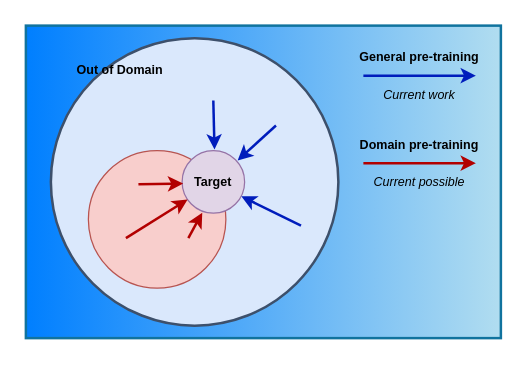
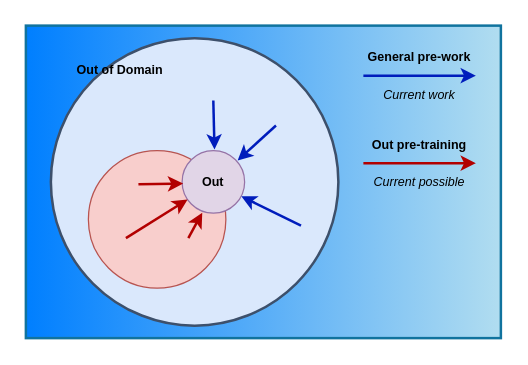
  <mxCell id="0" />
  <mxCell id="1" parent="0" />
  <mxCell id="2" value="" style="rounded=0;whiteSpace=wrap;html=1;fontSize=10;fillStyle=hatch;fillColor=#b1ddf0;strokeColor=#10739e;strokeWidth=2;gradientDirection=west;gradientColor=#007FFF;" vertex="1" parent="1"><mxGeometry x="20" y="20" width="380" height="250" as="geometry" /></mxCell>
  <mxCell id="3" value="" style="ellipse;whiteSpace=wrap;html=1;fillColor=#dae8fc;strokeColor=#3D506B;strokeWidth=2;" vertex="1" parent="1"><mxGeometry x="40" y="30" width="230" height="230" as="geometry" /></mxCell>
  <mxCell id="4" value="" style="ellipse;whiteSpace=wrap;html=1;aspect=fixed;fillColor=#f8cecc;strokeColor=#b85450;" vertex="1" parent="1"><mxGeometry x="70" y="120" width="110" height="110" as="geometry" /></mxCell>
  <mxCell id="5" value="" style="ellipse;whiteSpace=wrap;html=1;aspect=fixed;fillColor=#e1d5e7;strokeColor=#9673a6;" vertex="1" parent="1"><mxGeometry x="145" y="120" width="50" height="50" as="geometry" /></mxCell>
  <mxCell id="6" value="&lt;font style=&quot;font-size: 10px;&quot;&gt;Out of Domain&lt;/font&gt;" style="text;html=1;strokeColor=none;fillColor=none;align=center;verticalAlign=middle;whiteSpace=wrap;rounded=0;fontStyle=1" vertex="1" parent="1"><mxGeometry x="43.75" y="40" width="102.5" height="30" as="geometry" /></mxCell>
- <mxCell id="7" value="Target" style="text;html=1;strokeColor=none;fillColor=none;align=center;verticalAlign=middle;whiteSpace=wrap;rounded=0;fontSize=10;fontStyle=1" vertex="1" parent="1"><mxGeometry x="140" y="130" width="60" height="30" as="geometry" /></mxCell>
+ <mxCell id="7" value="Out" style="text;html=1;strokeColor=none;fillColor=none;align=center;verticalAlign=middle;whiteSpace=wrap;rounded=0;fontSize=10;fontStyle=1" vertex="1" parent="1"><mxGeometry x="140" y="130" width="60" height="30" as="geometry" /></mxCell>
  <mxCell id="8" value="" style="endArrow=classic;html=1;rounded=0;fontSize=10;exitX=0.727;exitY=0.636;exitDx=0;exitDy=0;exitPerimeter=0;entryX=0.322;entryY=0.993;entryDx=0;entryDy=0;entryPerimeter=0;fillColor=#e51400;strokeColor=#B20000;strokeWidth=2;" edge="1" parent="1" source="4" target="5"><mxGeometry width="50" height="50" relative="1" as="geometry"><mxPoint x="150" y="180" as="sourcePoint" /><mxPoint x="161" y="170" as="targetPoint" /></mxGeometry></mxCell>
  <mxCell id="9" value="" style="endArrow=classic;html=1;rounded=0;fontSize=10;exitX=0.364;exitY=0.227;exitDx=0;exitDy=0;exitPerimeter=0;entryX=0.016;entryY=0.527;entryDx=0;entryDy=0;entryPerimeter=0;fillColor=#e51400;strokeColor=#B20000;strokeWidth=2;" edge="1" parent="1" target="5"><mxGeometry width="50" height="50" relative="1" as="geometry"><mxPoint x="110.04" y="146.97" as="sourcePoint" /><mxPoint x="144.35" y="148.75" as="targetPoint" /></mxGeometry></mxCell>
  <mxCell id="10" value="" style="endArrow=classic;html=1;rounded=0;fontSize=10;exitX=0.273;exitY=0.636;exitDx=0;exitDy=0;exitPerimeter=0;entryX=0.147;entryY=0.862;entryDx=0;entryDy=0;entryPerimeter=0;fillColor=#e51400;strokeColor=#B20000;strokeWidth=2;" edge="1" parent="1" source="4"><mxGeometry width="50" height="50" relative="1" as="geometry"><mxPoint x="126.95" y="175.95" as="sourcePoint" /><mxPoint x="149.35" y="159.1" as="targetPoint" /></mxGeometry></mxCell>
  <mxCell id="11" value="" style="endArrow=classic;html=1;rounded=0;fontSize=10;exitX=0.565;exitY=0.217;exitDx=0;exitDy=0;exitPerimeter=0;entryX=0.518;entryY=-0.018;entryDx=0;entryDy=0;entryPerimeter=0;fillColor=#0050ef;strokeColor=#001DBC;strokeWidth=2;" edge="1" parent="1" source="3" target="5"><mxGeometry width="50" height="50" relative="1" as="geometry"><mxPoint x="150" y="180" as="sourcePoint" /><mxPoint x="200" y="130" as="targetPoint" /></mxGeometry></mxCell>
  <mxCell id="12" value="" style="endArrow=classic;html=1;rounded=0;fontSize=10;exitX=0.87;exitY=0.652;exitDx=0;exitDy=0;exitPerimeter=0;entryX=0.947;entryY=0.731;entryDx=0;entryDy=0;entryPerimeter=0;fillColor=#0050ef;strokeColor=#001DBC;strokeWidth=2;" edge="1" parent="1" source="3" target="5"><mxGeometry width="50" height="50" relative="1" as="geometry"><mxPoint x="150" y="180" as="sourcePoint" /><mxPoint x="200" y="130" as="targetPoint" /></mxGeometry></mxCell>
  <mxCell id="13" value="" style="endArrow=classic;html=1;rounded=0;fontSize=10;exitX=0.783;exitY=0.304;exitDx=0;exitDy=0;exitPerimeter=0;entryX=0.889;entryY=0.156;entryDx=0;entryDy=0;entryPerimeter=0;fillColor=#0050ef;strokeColor=#001DBC;strokeWidth=2;" edge="1" parent="1" source="3" target="5"><mxGeometry width="50" height="50" relative="1" as="geometry"><mxPoint x="150" y="180" as="sourcePoint" /><mxPoint x="200" y="130" as="targetPoint" /></mxGeometry></mxCell>
  <mxCell id="14" value="" style="endArrow=classic;html=1;rounded=0;fontSize=10;fillColor=#0050ef;strokeColor=#001DBC;strokeWidth=2;" edge="1" parent="1"><mxGeometry width="50" height="50" relative="1" as="geometry"><mxPoint x="290" y="60" as="sourcePoint" /><mxPoint x="380" y="60" as="targetPoint" /></mxGeometry></mxCell>
- <mxCell id="15" value="General pre-training" style="text;html=1;strokeColor=none;fillColor=none;align=center;verticalAlign=middle;whiteSpace=wrap;rounded=0;fillStyle=hatch;strokeWidth=2;fontSize=10;opacity=50;fontStyle=1" vertex="1" parent="1"><mxGeometry x="280" y="30" width="110" height="30" as="geometry" /></mxCell>
+ <mxCell id="15" value="General pre-work" style="text;html=1;strokeColor=none;fillColor=none;align=center;verticalAlign=middle;whiteSpace=wrap;rounded=0;fillStyle=hatch;strokeWidth=2;fontSize=10;opacity=50;fontStyle=1" vertex="1" parent="1"><mxGeometry x="280" y="30" width="110" height="30" as="geometry" /></mxCell>
  <mxCell id="16" value="" style="endArrow=classic;html=1;rounded=0;fontSize=10;fillColor=#e51400;strokeColor=#B20000;strokeWidth=2;" edge="1" parent="1"><mxGeometry width="50" height="50" relative="1" as="geometry"><mxPoint x="290" y="130" as="sourcePoint" /><mxPoint x="380" y="130" as="targetPoint" /></mxGeometry></mxCell>
- <mxCell id="17" value="Domain pre-training" style="text;html=1;strokeColor=none;fillColor=none;align=center;verticalAlign=middle;whiteSpace=wrap;rounded=0;fillStyle=hatch;strokeWidth=2;fontSize=10;opacity=50;fontStyle=1" vertex="1" parent="1"><mxGeometry x="280" y="100" width="110" height="30" as="geometry" /></mxCell>
+ <mxCell id="17" value="Out pre-training" style="text;html=1;strokeColor=none;fillColor=none;align=center;verticalAlign=middle;whiteSpace=wrap;rounded=0;fillStyle=hatch;strokeWidth=2;fontSize=10;opacity=50;fontStyle=1" vertex="1" parent="1"><mxGeometry x="280" y="100" width="110" height="30" as="geometry" /></mxCell>
  <mxCell id="18" value="&lt;font style=&quot;font-weight: normal; font-size: 10px;&quot;&gt;&lt;i&gt;Current possible&lt;/i&gt;&lt;/font&gt;" style="text;html=1;strokeColor=none;fillColor=none;align=center;verticalAlign=middle;whiteSpace=wrap;rounded=0;fillStyle=hatch;strokeWidth=2;fontSize=10;opacity=50;fontStyle=1" vertex="1" parent="1"><mxGeometry x="280" y="130" width="110" height="30" as="geometry" /></mxCell>
  <mxCell id="19" value="&lt;font style=&quot;font-weight: normal; font-size: 10px;&quot;&gt;&lt;i&gt;Current work&lt;/i&gt;&lt;/font&gt;" style="text;html=1;strokeColor=none;fillColor=none;align=center;verticalAlign=middle;whiteSpace=wrap;rounded=0;fillStyle=hatch;strokeWidth=2;fontSize=10;opacity=50;fontStyle=1" vertex="1" parent="1"><mxGeometry x="280" y="60" width="110" height="30" as="geometry" /></mxCell>
